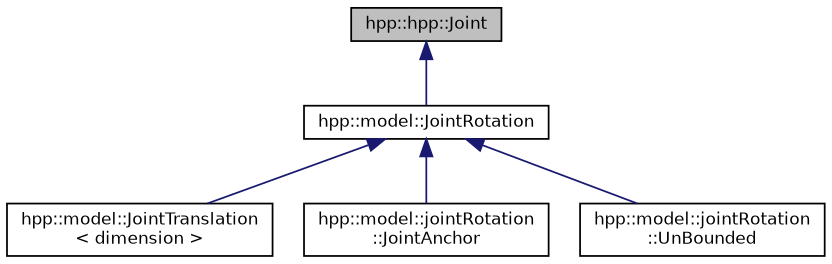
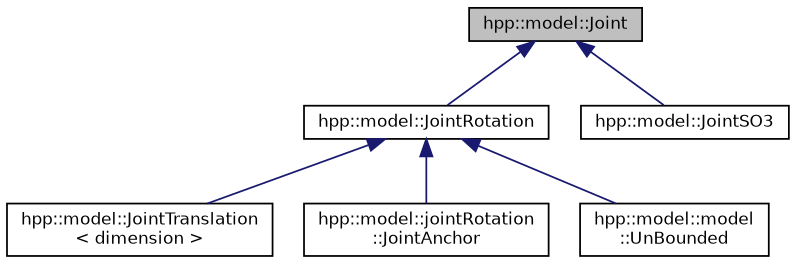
  digraph {
    rankdir=TB
    node [color=black fillcolor=white fontname=Helvetica fontsize=10 shape=record style=filled]
    edge [color=midnightblue dir=back fontname=Helvetica fontsize=10 labelfontname=Helvetica labelfontsize=10 style=solid]
-   n1 [fillcolor=grey75 fontcolor=black height=0.2 label="hpp::hpp::Joint" width=0.4]
+   n1 [fillcolor=grey75 fontcolor=black height=0.2 label="hpp::model::Joint" width=0.4]
    n2 [height=0.2 label="hpp::model::JointRotation" width=0.4]
+   n3 [height=0.2 label="hpp::model::JointSO3" width=0.4]
    n4 [height=0.2 label="hpp::model::JointTranslation\l\< dimension \>" width=0.4]
    n5 [height=0.2 label="hpp::model::jointRotation\l::JointAnchor" width=0.4]
-   n6 [height=0.2 label="hpp::model::jointRotation\l::UnBounded" width=0.4]
+   n6 [height=0.2 label="hpp::model::model\l::UnBounded" width=0.4]
    n1 -> n2
+   n1 -> n3
    n2 -> n4
    n2 -> n5
    n2 -> n6
  }
